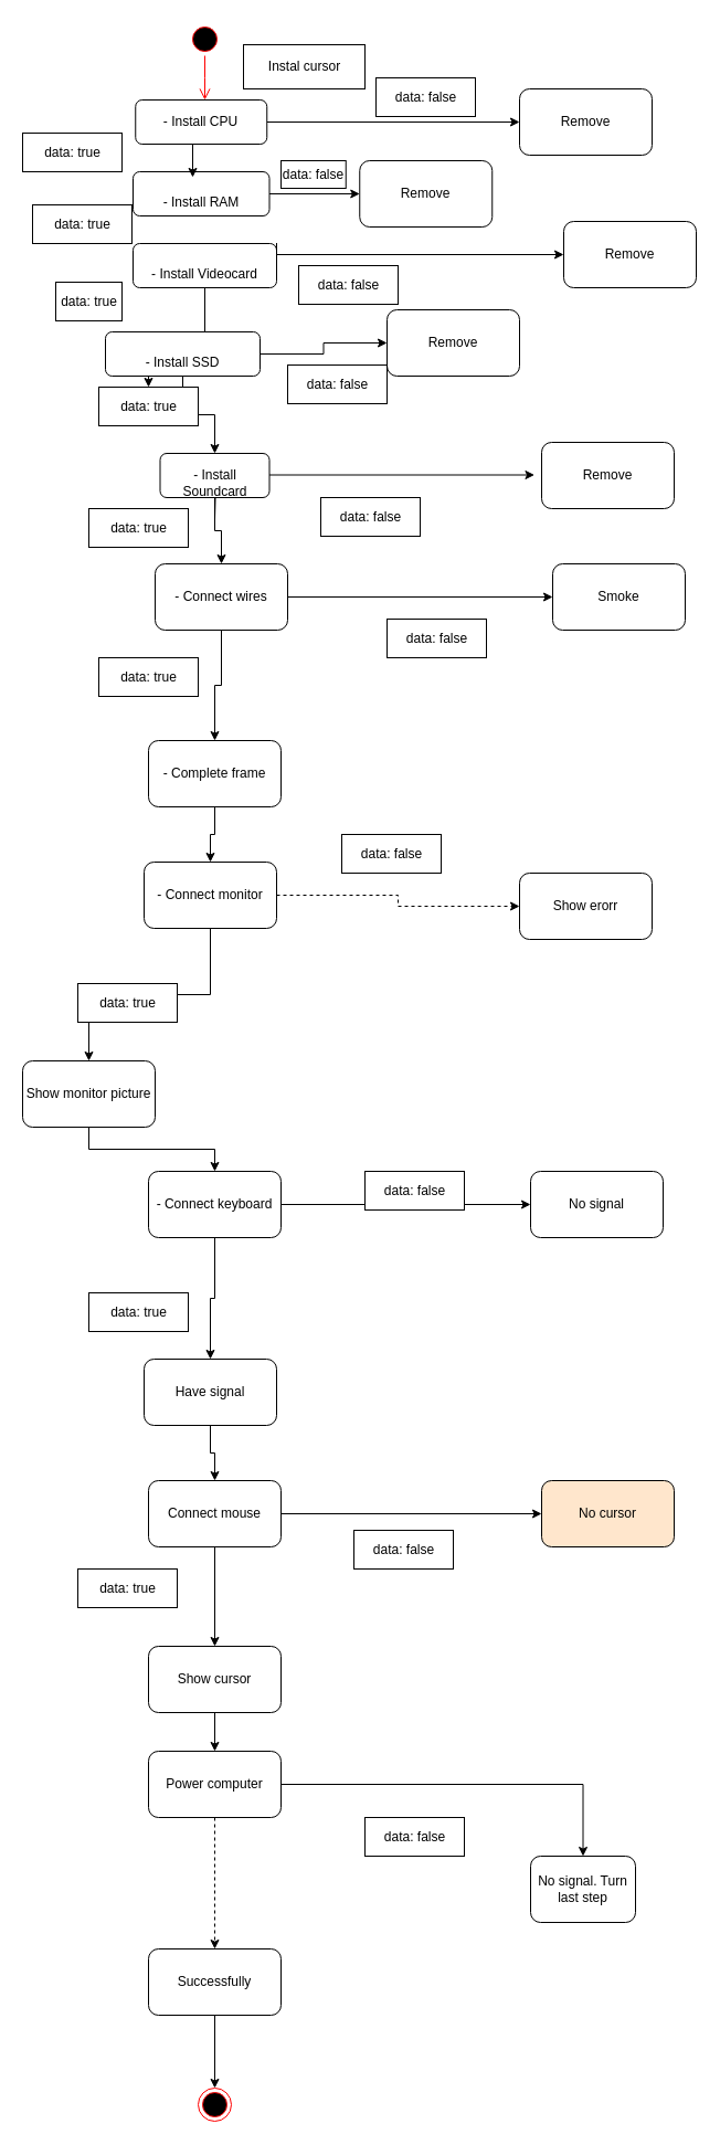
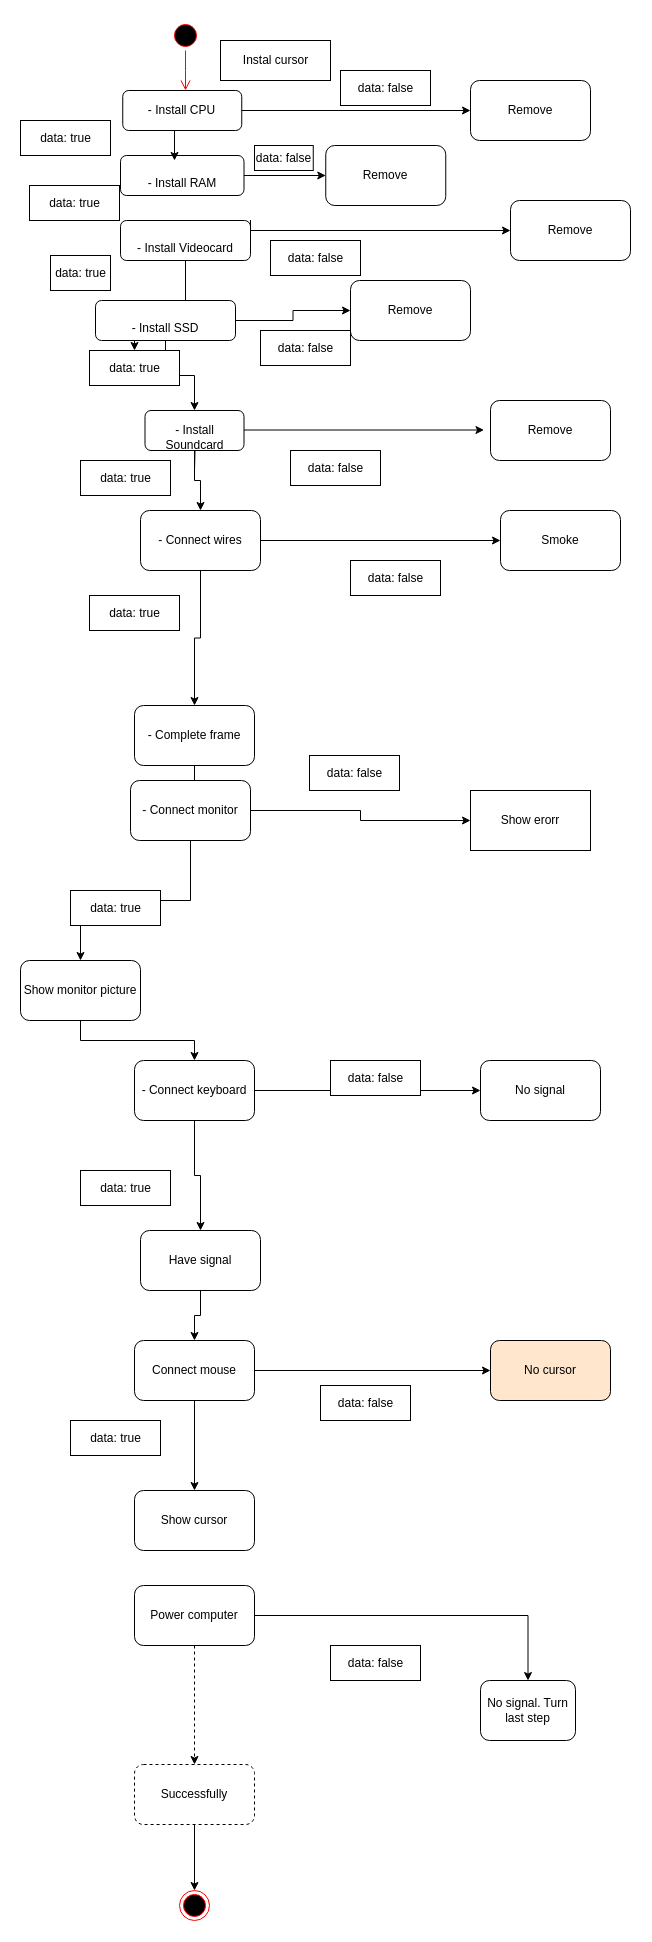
  <mxCell id="0" />
  <mxCell id="1" parent="0" />
  <mxCell id="2" value="" style="ellipse;html=1;shape=startState;fillColor=#000000;strokeColor=#ff0000;" vertex="1" parent="1"><mxGeometry x="170" y="20" width="30" height="30" as="geometry" /></mxCell>
  <mxCell id="3" value="" style="edgeStyle=orthogonalEdgeStyle;html=1;verticalAlign=bottom;endArrow=open;endSize=8;strokeColor=#ff0000;rounded=0;" edge="1" source="2" parent="1"><mxGeometry relative="1" as="geometry"><mxPoint x="185" y="90" as="targetPoint" /></mxGeometry></mxCell>
  <mxCell id="4" value="Instal cursor" style="html=1;" vertex="1" parent="1"><mxGeometry x="220" y="40" width="110" height="40" as="geometry" /></mxCell>
  <mxCell id="5" value="" style="edgeStyle=orthogonalEdgeStyle;rounded=0;orthogonalLoop=1;jettySize=auto;html=1;" edge="1" parent="1" source="7" target="8"><mxGeometry relative="1" as="geometry" /></mxCell>
  <mxCell id="6" value="" style="edgeStyle=orthogonalEdgeStyle;rounded=0;orthogonalLoop=1;jettySize=auto;html=1;startArrow=none;" edge="1" parent="1" source="57" target="11"><mxGeometry relative="1" as="geometry"><mxPoint x="194" y="320" as="sourcePoint" /></mxGeometry></mxCell>
  <mxCell id="7" value="- Install CPU" style="rounded=1;whiteSpace=wrap;html=1;" vertex="1" parent="1"><mxGeometry x="122.25" y="90" width="119" height="40" as="geometry" /></mxCell>
  <mxCell id="8" value="Remove" style="whiteSpace=wrap;html=1;rounded=1;" vertex="1" parent="1"><mxGeometry x="470" y="80" width="120" height="60" as="geometry" /></mxCell>
  <mxCell id="9" value="" style="edgeStyle=orthogonalEdgeStyle;rounded=0;orthogonalLoop=1;jettySize=auto;html=1;" edge="1" parent="1" source="11" target="14"><mxGeometry relative="1" as="geometry" /></mxCell>
  <mxCell id="10" value="" style="edgeStyle=orthogonalEdgeStyle;rounded=0;orthogonalLoop=1;jettySize=auto;html=1;" edge="1" parent="1" source="11" target="17"><mxGeometry relative="1" as="geometry" /></mxCell>
  <mxCell id="11" value="- Connect wires" style="whiteSpace=wrap;html=1;rounded=1;" vertex="1" parent="1"><mxGeometry x="140" y="510" width="120" height="60" as="geometry" /></mxCell>
  <mxCell id="12" value="data: false" style="html=1;" vertex="1" parent="1"><mxGeometry x="270" y="240" width="90" height="35" as="geometry" /></mxCell>
  <mxCell id="13" value="data: true" style="html=1;" vertex="1" parent="1"><mxGeometry x="80" y="460" width="90" height="35" as="geometry" /></mxCell>
  <mxCell id="14" value="Smoke" style="whiteSpace=wrap;html=1;rounded=1;" vertex="1" parent="1"><mxGeometry x="500" y="510" width="120" height="60" as="geometry" /></mxCell>
  <mxCell id="15" value="data: false" style="html=1;" vertex="1" parent="1"><mxGeometry x="350" y="560" width="90" height="35" as="geometry" /></mxCell>
  <mxCell id="16" value="" style="edgeStyle=orthogonalEdgeStyle;rounded=0;orthogonalLoop=1;jettySize=auto;html=1;" edge="1" parent="1" source="17" target="21"><mxGeometry relative="1" as="geometry" /></mxCell>
- <mxCell id="17" value="- Complete frame" style="whiteSpace=wrap;html=1;rounded=1;" vertex="1" parent="1"><mxGeometry x="134" y="670" width="120" height="60" as="geometry" /></mxCell>
+ <mxCell id="17" value="- Complete frame" style="whiteSpace=wrap;html=1;rounded=1;" vertex="1" parent="1"><mxGeometry x="134" y="705" width="120" height="60" as="geometry" /></mxCell>
  <mxCell id="18" value="data: true" style="html=1;" vertex="1" parent="1"><mxGeometry x="89" y="595" width="90" height="35" as="geometry" /></mxCell>
- <mxCell id="19" value="" style="edgeStyle=orthogonalEdgeStyle;rounded=0;orthogonalLoop=1;jettySize=auto;html=1;dashed=1;" edge="1" parent="1" source="21" target="22"><mxGeometry relative="1" as="geometry" /></mxCell>
+ <mxCell id="19" value="" style="edgeStyle=orthogonalEdgeStyle;rounded=0;orthogonalLoop=1;jettySize=auto;html=1;" edge="1" parent="1" source="21" target="22"><mxGeometry relative="1" as="geometry" /></mxCell>
  <mxCell id="20" value="" style="edgeStyle=orthogonalEdgeStyle;rounded=0;orthogonalLoop=1;jettySize=auto;html=1;" edge="1" parent="1" source="21" target="24"><mxGeometry relative="1" as="geometry" /></mxCell>
  <mxCell id="21" value="- Connect monitor" style="whiteSpace=wrap;html=1;rounded=1;" vertex="1" parent="1"><mxGeometry x="130" y="780" width="120" height="60" as="geometry" /></mxCell>
- <mxCell id="22" value="Show erorr" style="whiteSpace=wrap;html=1;rounded=1;" vertex="1" parent="1"><mxGeometry x="470" y="790" width="120" height="60" as="geometry" /></mxCell>
+ <mxCell id="22" value="Show erorr" style="whiteSpace=wrap;html=1;rounded=0;" vertex="1" parent="1"><mxGeometry x="470" y="790" width="120" height="60" as="geometry" /></mxCell>
  <mxCell id="23" value="" style="edgeStyle=orthogonalEdgeStyle;rounded=0;orthogonalLoop=1;jettySize=auto;html=1;" edge="1" parent="1" source="24" target="29"><mxGeometry relative="1" as="geometry" /></mxCell>
  <mxCell id="24" value="Show monitor picture" style="whiteSpace=wrap;html=1;rounded=1;" vertex="1" parent="1"><mxGeometry x="20" y="960" width="120" height="60" as="geometry" /></mxCell>
  <mxCell id="25" value="data: false" style="html=1;" vertex="1" parent="1"><mxGeometry x="309" y="755" width="90" height="35" as="geometry" /></mxCell>
  <mxCell id="26" value="data: true" style="html=1;" vertex="1" parent="1"><mxGeometry x="70" y="890" width="90" height="35" as="geometry" /></mxCell>
  <mxCell id="27" value="" style="edgeStyle=orthogonalEdgeStyle;rounded=0;orthogonalLoop=1;jettySize=auto;html=1;" edge="1" parent="1" source="29" target="30"><mxGeometry relative="1" as="geometry" /></mxCell>
  <mxCell id="28" value="" style="edgeStyle=orthogonalEdgeStyle;rounded=0;orthogonalLoop=1;jettySize=auto;html=1;" edge="1" parent="1" source="29" target="33"><mxGeometry relative="1" as="geometry" /></mxCell>
  <mxCell id="29" value="- Connect keyboard" style="whiteSpace=wrap;html=1;rounded=1;" vertex="1" parent="1"><mxGeometry x="134" y="1060" width="120" height="60" as="geometry" /></mxCell>
  <mxCell id="30" value="No signal&lt;span style=&quot;color: rgba(0 , 0 , 0 , 0) ; font-family: monospace ; font-size: 0px&quot;&gt;%3CmxGraphModel%3E%3Croot%3E%3CmxCell%20id%3D%220%22%2F%3E%3CmxCell%20id%3D%221%22%20parent%3D%220%22%2F%3E%3CmxCell%20id%3D%222%22%20value%3D%22data%3A%20true%22%20style%3D%22html%3D1%3B%22%20vertex%3D%221%22%20parent%3D%221%22%3E%3CmxGeometry%20x%3D%22260%22%20y%3D%22460%22%20width%3D%2290%22%20height%3D%2235%22%20as%3D%22geometry%22%2F%3E%3C%2FmxCell%3E%3C%2Froot%3E%3C%2FmxGraphModel%3E&lt;/span&gt;" style="whiteSpace=wrap;html=1;rounded=1;" vertex="1" parent="1"><mxGeometry x="480" y="1060" width="120" height="60" as="geometry" /></mxCell>
  <mxCell id="31" value="data: false" style="html=1;" vertex="1" parent="1"><mxGeometry x="330" y="1060" width="90" height="35" as="geometry" /></mxCell>
  <mxCell id="32" value="" style="edgeStyle=orthogonalEdgeStyle;rounded=0;orthogonalLoop=1;jettySize=auto;html=1;" edge="1" parent="1" source="33" target="37"><mxGeometry relative="1" as="geometry" /></mxCell>
- <mxCell id="33" value="Have signal" style="whiteSpace=wrap;html=1;rounded=1;" vertex="1" parent="1"><mxGeometry x="130" y="1230" width="120" height="60" as="geometry" /></mxCell>
+ <mxCell id="33" value="Have signal" style="whiteSpace=wrap;html=1;rounded=1;" vertex="1" parent="1"><mxGeometry x="140" y="1230" width="120" height="60" as="geometry" /></mxCell>
  <mxCell id="34" value="data: true" style="html=1;" vertex="1" parent="1"><mxGeometry x="80" y="1170" width="90" height="35" as="geometry" /></mxCell>
  <mxCell id="35" value="" style="edgeStyle=orthogonalEdgeStyle;rounded=0;orthogonalLoop=1;jettySize=auto;html=1;" edge="1" parent="1" source="37" target="38"><mxGeometry relative="1" as="geometry" /></mxCell>
  <mxCell id="36" value="" style="edgeStyle=orthogonalEdgeStyle;rounded=0;orthogonalLoop=1;jettySize=auto;html=1;" edge="1" parent="1" source="37" target="42"><mxGeometry relative="1" as="geometry" /></mxCell>
  <mxCell id="37" value="Connect mouse" style="whiteSpace=wrap;html=1;rounded=1;" vertex="1" parent="1"><mxGeometry x="134" y="1340" width="120" height="60" as="geometry" /></mxCell>
  <mxCell id="38" value="No cursor" style="whiteSpace=wrap;html=1;rounded=1;fillColor=#ffe6cc;" vertex="1" parent="1"><mxGeometry x="490" y="1340" width="120" height="60" as="geometry" /></mxCell>
  <mxCell id="39" value="data: false" style="html=1;" vertex="1" parent="1"><mxGeometry x="320" y="1385" width="90" height="35" as="geometry" /></mxCell>
  <mxCell id="40" value="data: true" style="html=1;" vertex="1" parent="1"><mxGeometry x="70" y="1420" width="90" height="35" as="geometry" /></mxCell>
- <mxCell id="41" value="" style="edgeStyle=orthogonalEdgeStyle;rounded=0;orthogonalLoop=1;jettySize=auto;html=1;" edge="1" parent="1" source="42" target="45"><mxGeometry relative="1" as="geometry" /></mxCell>
  <mxCell id="42" value="Show cursor" style="whiteSpace=wrap;html=1;rounded=1;" vertex="1" parent="1"><mxGeometry x="134" y="1490" width="120" height="60" as="geometry" /></mxCell>
  <mxCell id="43" value="" style="edgeStyle=orthogonalEdgeStyle;rounded=0;orthogonalLoop=1;jettySize=auto;html=1;" edge="1" parent="1" source="45" target="46"><mxGeometry relative="1" as="geometry" /></mxCell>
  <mxCell id="44" value="" style="edgeStyle=orthogonalEdgeStyle;rounded=0;orthogonalLoop=1;jettySize=auto;html=1;dashed=1;" edge="1" parent="1" source="45" target="49"><mxGeometry relative="1" as="geometry" /></mxCell>
  <mxCell id="45" value="Power computer" style="whiteSpace=wrap;html=1;rounded=1;" vertex="1" parent="1"><mxGeometry x="134" y="1585" width="120" height="60" as="geometry" /></mxCell>
  <mxCell id="46" value="No signal. Turn last step" style="whiteSpace=wrap;html=1;rounded=1;" vertex="1" parent="1"><mxGeometry x="480" y="1680" width="95" height="60" as="geometry" /></mxCell>
  <mxCell id="47" value="data: false" style="html=1;" vertex="1" parent="1"><mxGeometry x="330" y="1645" width="90" height="35" as="geometry" /></mxCell>
  <mxCell id="48" value="" style="edgeStyle=orthogonalEdgeStyle;rounded=0;orthogonalLoop=1;jettySize=auto;html=1;entryX=0.5;entryY=0;entryDx=0;entryDy=0;" edge="1" parent="1" source="49" target="50"><mxGeometry relative="1" as="geometry"><mxPoint x="205" y="1860" as="targetPoint" /></mxGeometry></mxCell>
- <mxCell id="49" value="Successfully" style="whiteSpace=wrap;html=1;rounded=1;" vertex="1" parent="1"><mxGeometry x="134" y="1764" width="120" height="60" as="geometry" /></mxCell>
+ <mxCell id="49" value="Successfully" style="whiteSpace=wrap;html=1;rounded=1;dashed=1;" vertex="1" parent="1"><mxGeometry x="134" y="1764" width="120" height="60" as="geometry" /></mxCell>
  <mxCell id="50" value="" style="ellipse;html=1;shape=endState;fillColor=#000000;strokeColor=#ff0000;" vertex="1" parent="1"><mxGeometry x="179" y="1890" width="30" height="30" as="geometry" /></mxCell>
  <mxCell id="51" value="Remove" style="whiteSpace=wrap;html=1;rounded=1;" vertex="1" parent="1"><mxGeometry x="490" y="400" width="120" height="60" as="geometry" /></mxCell>
  <mxCell id="52" value="" style="edgeStyle=orthogonalEdgeStyle;rounded=0;orthogonalLoop=1;jettySize=auto;html=1;" edge="1" parent="1" source="53" target="72"><mxGeometry relative="1" as="geometry" /></mxCell>
  <mxCell id="53" value="&lt;br&gt;- Install RAM" style="rounded=1;whiteSpace=wrap;html=1;" vertex="1" parent="1"><mxGeometry x="120" y="155" width="123.5" height="40" as="geometry" /></mxCell>
  <mxCell id="54" value="data: false" style="html=1;" vertex="1" parent="1"><mxGeometry x="290" y="450" width="90" height="35" as="geometry" /></mxCell>
  <mxCell id="55" value="" style="edgeStyle=orthogonalEdgeStyle;rounded=0;orthogonalLoop=1;jettySize=auto;html=1;" edge="1" parent="1" source="56" target="63"><mxGeometry relative="1" as="geometry" /></mxCell>
  <mxCell id="56" value="&lt;br&gt;- Install Videocard" style="rounded=1;whiteSpace=wrap;html=1;" vertex="1" parent="1"><mxGeometry x="120" y="220" width="130" height="40" as="geometry" /></mxCell>
  <mxCell id="57" value="&lt;br&gt;- Install Soundcard" style="rounded=1;whiteSpace=wrap;html=1;" vertex="1" parent="1"><mxGeometry x="144.5" y="410" width="99" height="40" as="geometry" /></mxCell>
  <mxCell id="58" value="" style="edgeStyle=orthogonalEdgeStyle;rounded=0;orthogonalLoop=1;jettySize=auto;html=1;endArrow=none;" edge="1" parent="1" target="57"><mxGeometry relative="1" as="geometry"><mxPoint x="194" y="470" as="sourcePoint" /><mxPoint x="194" y="397.5" as="targetPoint" /></mxGeometry></mxCell>
  <mxCell id="59" value="" style="edgeStyle=orthogonalEdgeStyle;rounded=0;orthogonalLoop=1;jettySize=auto;html=1;" edge="1" parent="1" source="61" target="57"><mxGeometry relative="1" as="geometry" /></mxCell>
  <mxCell id="60" value="" style="edgeStyle=orthogonalEdgeStyle;rounded=0;orthogonalLoop=1;jettySize=auto;html=1;" edge="1" parent="1" source="61" target="64"><mxGeometry relative="1" as="geometry" /></mxCell>
  <mxCell id="61" value="&lt;br&gt;- Install SSD" style="rounded=1;whiteSpace=wrap;html=1;" vertex="1" parent="1"><mxGeometry x="95" y="300" width="140" height="40" as="geometry" /></mxCell>
  <mxCell id="62" value="" style="edgeStyle=orthogonalEdgeStyle;rounded=0;orthogonalLoop=1;jettySize=auto;html=1;" edge="1" parent="1"><mxGeometry relative="1" as="geometry"><mxPoint x="243.5" y="429.5" as="sourcePoint" /><mxPoint x="483.5" y="429.5" as="targetPoint" /></mxGeometry></mxCell>
  <mxCell id="63" value="data: true" style="html=1;" vertex="1" parent="1"><mxGeometry x="89" y="350" width="90" height="35" as="geometry" /></mxCell>
  <mxCell id="64" value="Remove" style="whiteSpace=wrap;html=1;rounded=1;" vertex="1" parent="1"><mxGeometry x="350" y="280" width="120" height="60" as="geometry" /></mxCell>
  <mxCell id="65" value="data: false" style="html=1;" vertex="1" parent="1"><mxGeometry x="260" y="330" width="90" height="35" as="geometry" /></mxCell>
  <mxCell id="66" value="data: true" style="html=1;" vertex="1" parent="1"><mxGeometry x="50" y="255" width="60" height="35" as="geometry" /></mxCell>
  <mxCell id="67" value="" style="edgeStyle=orthogonalEdgeStyle;rounded=0;orthogonalLoop=1;jettySize=auto;html=1;entryX=0;entryY=0.5;entryDx=0;entryDy=0;" edge="1" parent="1" target="68"><mxGeometry relative="1" as="geometry"><mxPoint x="250" y="219.5" as="sourcePoint" /><mxPoint x="340" y="219.5" as="targetPoint" /><Array as="points"><mxPoint x="250" y="230" /></Array></mxGeometry></mxCell>
  <mxCell id="68" value="Remove" style="whiteSpace=wrap;html=1;rounded=1;" vertex="1" parent="1"><mxGeometry x="510" y="200" width="120" height="60" as="geometry" /></mxCell>
  <mxCell id="69" value="data: false" style="html=1;" vertex="1" parent="1"><mxGeometry x="340" y="70" width="90" height="35" as="geometry" /></mxCell>
  <mxCell id="70" value="" style="edgeStyle=orthogonalEdgeStyle;rounded=0;orthogonalLoop=1;jettySize=auto;html=1;" edge="1" parent="1"><mxGeometry relative="1" as="geometry"><mxPoint x="170" y="130" as="sourcePoint" /><mxPoint x="174" y="160" as="targetPoint" /></mxGeometry></mxCell>
  <mxCell id="71" value="data: true" style="html=1;" vertex="1" parent="1"><mxGeometry x="20" y="120" width="90" height="35" as="geometry" /></mxCell>
  <mxCell id="72" value="Remove" style="whiteSpace=wrap;html=1;rounded=1;" vertex="1" parent="1"><mxGeometry x="325.25" y="145" width="120" height="60" as="geometry" /></mxCell>
  <mxCell id="73" value="data: false" style="html=1;" vertex="1" parent="1"><mxGeometry x="254" y="145" width="58.75" height="25" as="geometry" /></mxCell>
  <mxCell id="74" value="data: true" style="html=1;" vertex="1" parent="1"><mxGeometry x="29" y="185" width="90" height="35" as="geometry" /></mxCell>
